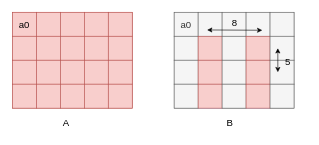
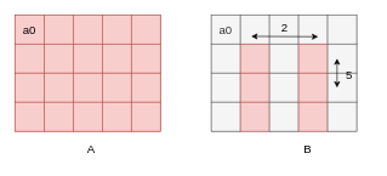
  <mxCell id="0" />
  <mxCell id="1" parent="0" />
  <mxCell id="2" value="" style="whiteSpace=wrap;html=1;aspect=fixed;fillColor=#f8cecc;strokeColor=#b85450;" parent="1" vertex="1"><mxGeometry x="20" y="20" width="40" height="40" as="geometry" /></mxCell>
  <mxCell id="3" value="" style="whiteSpace=wrap;html=1;aspect=fixed;fillColor=#f8cecc;strokeColor=#b85450;direction=south;" parent="1" vertex="1"><mxGeometry x="20" y="60" width="40" height="40" as="geometry" /></mxCell>
  <mxCell id="4" value="" style="whiteSpace=wrap;html=1;aspect=fixed;fillColor=#f8cecc;strokeColor=#b85450;" parent="1" vertex="1"><mxGeometry x="60" y="20" width="40" height="40" as="geometry" /></mxCell>
  <mxCell id="5" value="" style="whiteSpace=wrap;html=1;aspect=fixed;fillColor=#f8cecc;strokeColor=#b85450;direction=south;" parent="1" vertex="1"><mxGeometry x="60" y="60" width="40" height="40" as="geometry" /></mxCell>
  <mxCell id="6" value="" style="whiteSpace=wrap;html=1;aspect=fixed;fillColor=#f8cecc;strokeColor=#b85450;" parent="1" vertex="1"><mxGeometry x="100" y="20" width="40" height="40" as="geometry" /></mxCell>
  <mxCell id="7" value="" style="whiteSpace=wrap;html=1;aspect=fixed;fillColor=#f8cecc;strokeColor=#b85450;direction=south;" parent="1" vertex="1"><mxGeometry x="100" y="60" width="40" height="40" as="geometry" /></mxCell>
  <mxCell id="8" value="" style="whiteSpace=wrap;html=1;aspect=fixed;fillColor=#f8cecc;strokeColor=#b85450;" parent="1" vertex="1"><mxGeometry x="140" y="20" width="40" height="40" as="geometry" /></mxCell>
  <mxCell id="9" value="" style="whiteSpace=wrap;html=1;aspect=fixed;fillColor=#f8cecc;strokeColor=#b85450;direction=south;" parent="1" vertex="1"><mxGeometry x="140" y="60" width="40" height="40" as="geometry" /></mxCell>
  <mxCell id="10" value="" style="whiteSpace=wrap;html=1;aspect=fixed;fillColor=#f8cecc;strokeColor=#b85450;" parent="1" vertex="1"><mxGeometry x="20" y="100" width="40" height="40" as="geometry" /></mxCell>
  <mxCell id="11" value="" style="whiteSpace=wrap;html=1;aspect=fixed;fillColor=#f8cecc;strokeColor=#b85450;direction=south;" parent="1" vertex="1"><mxGeometry x="20" y="140" width="40" height="40" as="geometry" /></mxCell>
  <mxCell id="12" value="" style="whiteSpace=wrap;html=1;aspect=fixed;fillColor=#f8cecc;strokeColor=#b85450;" parent="1" vertex="1"><mxGeometry x="60" y="100" width="40" height="40" as="geometry" /></mxCell>
  <mxCell id="13" value="" style="whiteSpace=wrap;html=1;aspect=fixed;fillColor=#f8cecc;strokeColor=#b85450;direction=south;" parent="1" vertex="1"><mxGeometry x="60" y="140" width="40" height="40" as="geometry" /></mxCell>
  <mxCell id="14" value="" style="whiteSpace=wrap;html=1;aspect=fixed;fillColor=#f8cecc;strokeColor=#b85450;" parent="1" vertex="1"><mxGeometry x="100" y="100" width="40" height="40" as="geometry" /></mxCell>
  <mxCell id="15" value="" style="whiteSpace=wrap;html=1;aspect=fixed;fillColor=#f8cecc;strokeColor=#b85450;direction=south;" parent="1" vertex="1"><mxGeometry x="100" y="140" width="40" height="40" as="geometry" /></mxCell>
  <mxCell id="16" value="" style="whiteSpace=wrap;html=1;aspect=fixed;fillColor=#f8cecc;strokeColor=#b85450;" parent="1" vertex="1"><mxGeometry x="140" y="100" width="40" height="40" as="geometry" /></mxCell>
  <mxCell id="17" value="" style="whiteSpace=wrap;html=1;aspect=fixed;fillColor=#f8cecc;strokeColor=#b85450;direction=south;" parent="1" vertex="1"><mxGeometry x="140" y="140" width="40" height="40" as="geometry" /></mxCell>
  <mxCell id="18" value="" style="whiteSpace=wrap;html=1;aspect=fixed;fillColor=#f8cecc;strokeColor=#b85450;" parent="1" vertex="1"><mxGeometry x="180" y="20" width="40" height="40" as="geometry" /></mxCell>
  <mxCell id="19" value="" style="whiteSpace=wrap;html=1;aspect=fixed;fillColor=#f8cecc;strokeColor=#b85450;direction=south;" parent="1" vertex="1"><mxGeometry x="180" y="60" width="40" height="40" as="geometry" /></mxCell>
  <mxCell id="20" value="" style="whiteSpace=wrap;html=1;aspect=fixed;fillColor=#f8cecc;strokeColor=#b85450;" parent="1" vertex="1"><mxGeometry x="180" y="100" width="40" height="40" as="geometry" /></mxCell>
  <mxCell id="21" value="" style="whiteSpace=wrap;html=1;aspect=fixed;fillColor=#f8cecc;strokeColor=#b85450;direction=south;" parent="1" vertex="1"><mxGeometry x="180" y="140" width="40" height="40" as="geometry" /></mxCell>
  <mxCell id="22" value="&lt;font style=&quot;font-size: 16px;&quot;&gt;a0&lt;/font&gt;" style="whiteSpace=wrap;html=1;aspect=fixed;fillColor=#f8cecc;strokeColor=#b85450;" parent="1" vertex="1"><mxGeometry x="20" y="20" width="40" height="40" as="geometry" /></mxCell>
  <mxCell id="23" value="" style="whiteSpace=wrap;html=1;aspect=fixed;fillColor=#f8cecc;strokeColor=#b85450;direction=south;" parent="1" vertex="1"><mxGeometry x="20" y="60" width="40" height="40" as="geometry" /></mxCell>
  <mxCell id="24" value="" style="whiteSpace=wrap;html=1;aspect=fixed;fillColor=#f8cecc;strokeColor=#b85450;" parent="1" vertex="1"><mxGeometry x="60" y="20" width="40" height="40" as="geometry" /></mxCell>
  <mxCell id="25" value="" style="whiteSpace=wrap;html=1;aspect=fixed;fillColor=#f8cecc;strokeColor=#b85450;direction=south;" parent="1" vertex="1"><mxGeometry x="60" y="60" width="40" height="40" as="geometry" /></mxCell>
  <mxCell id="26" value="" style="whiteSpace=wrap;html=1;aspect=fixed;fillColor=#f8cecc;strokeColor=#b85450;" parent="1" vertex="1"><mxGeometry x="100" y="20" width="40" height="40" as="geometry" /></mxCell>
  <mxCell id="27" value="" style="whiteSpace=wrap;html=1;aspect=fixed;fillColor=#f8cecc;strokeColor=#b85450;direction=south;" parent="1" vertex="1"><mxGeometry x="100" y="60" width="40" height="40" as="geometry" /></mxCell>
  <mxCell id="28" value="" style="whiteSpace=wrap;html=1;aspect=fixed;fillColor=#f8cecc;strokeColor=#b85450;" parent="1" vertex="1"><mxGeometry x="140" y="20" width="40" height="40" as="geometry" /></mxCell>
  <mxCell id="29" value="" style="whiteSpace=wrap;html=1;aspect=fixed;fillColor=#f8cecc;strokeColor=#b85450;direction=south;" parent="1" vertex="1"><mxGeometry x="140" y="60" width="40" height="40" as="geometry" /></mxCell>
  <mxCell id="30" value="" style="whiteSpace=wrap;html=1;aspect=fixed;fillColor=#f8cecc;strokeColor=#b85450;" parent="1" vertex="1"><mxGeometry x="20" y="100" width="40" height="40" as="geometry" /></mxCell>
  <mxCell id="31" value="" style="whiteSpace=wrap;html=1;aspect=fixed;fillColor=#f8cecc;strokeColor=#b85450;direction=south;" parent="1" vertex="1"><mxGeometry x="20" y="140" width="40" height="40" as="geometry" /></mxCell>
  <mxCell id="32" value="" style="whiteSpace=wrap;html=1;aspect=fixed;fillColor=#f8cecc;strokeColor=#b85450;" parent="1" vertex="1"><mxGeometry x="60" y="100" width="40" height="40" as="geometry" /></mxCell>
  <mxCell id="33" value="" style="whiteSpace=wrap;html=1;aspect=fixed;fillColor=#f8cecc;strokeColor=#b85450;direction=south;" parent="1" vertex="1"><mxGeometry x="60" y="140" width="40" height="40" as="geometry" /></mxCell>
  <mxCell id="34" value="" style="whiteSpace=wrap;html=1;aspect=fixed;fillColor=#f8cecc;strokeColor=#b85450;" parent="1" vertex="1"><mxGeometry x="100" y="100" width="40" height="40" as="geometry" /></mxCell>
  <mxCell id="35" value="" style="whiteSpace=wrap;html=1;aspect=fixed;fillColor=#f8cecc;strokeColor=#b85450;direction=south;" parent="1" vertex="1"><mxGeometry x="100" y="140" width="40" height="40" as="geometry" /></mxCell>
  <mxCell id="36" value="" style="whiteSpace=wrap;html=1;aspect=fixed;fillColor=#f8cecc;strokeColor=#b85450;" parent="1" vertex="1"><mxGeometry x="140" y="100" width="40" height="40" as="geometry" /></mxCell>
  <mxCell id="37" value="" style="whiteSpace=wrap;html=1;aspect=fixed;fillColor=#f8cecc;strokeColor=#b85450;direction=south;" parent="1" vertex="1"><mxGeometry x="140" y="140" width="40" height="40" as="geometry" /></mxCell>
  <mxCell id="38" value="" style="whiteSpace=wrap;html=1;aspect=fixed;fillColor=#f8cecc;strokeColor=#b85450;" parent="1" vertex="1"><mxGeometry x="180" y="20" width="40" height="40" as="geometry" /></mxCell>
  <mxCell id="39" value="" style="whiteSpace=wrap;html=1;aspect=fixed;fillColor=#f8cecc;strokeColor=#b85450;direction=south;" parent="1" vertex="1"><mxGeometry x="180" y="60" width="40" height="40" as="geometry" /></mxCell>
  <mxCell id="40" value="" style="whiteSpace=wrap;html=1;aspect=fixed;fillColor=#f8cecc;strokeColor=#b85450;" parent="1" vertex="1"><mxGeometry x="180" y="100" width="40" height="40" as="geometry" /></mxCell>
  <mxCell id="41" value="" style="whiteSpace=wrap;html=1;aspect=fixed;fillColor=#f8cecc;strokeColor=#b85450;direction=south;" parent="1" vertex="1"><mxGeometry x="180" y="140" width="40" height="40" as="geometry" /></mxCell>
  <mxCell id="42" value="" style="whiteSpace=wrap;html=1;aspect=fixed;fillColor=#f5f5f5;strokeColor=#666666;fontColor=#333333;" parent="1" vertex="1"><mxGeometry x="290" y="20" width="40" height="40" as="geometry" /></mxCell>
  <mxCell id="43" value="" style="whiteSpace=wrap;html=1;aspect=fixed;fillColor=#f5f5f5;strokeColor=#666666;direction=south;fontColor=#333333;" parent="1" vertex="1"><mxGeometry x="290" y="60" width="40" height="40" as="geometry" /></mxCell>
  <mxCell id="44" value="" style="whiteSpace=wrap;html=1;aspect=fixed;fillColor=#f5f5f5;strokeColor=#666666;fontColor=#333333;" parent="1" vertex="1"><mxGeometry x="330" y="20" width="40" height="40" as="geometry" /></mxCell>
  <mxCell id="45" value="" style="whiteSpace=wrap;html=1;aspect=fixed;fillColor=#dae8fc;strokeColor=#6c8ebf;direction=south;" parent="1" vertex="1"><mxGeometry x="330" y="60" width="40" height="40" as="geometry" /></mxCell>
  <mxCell id="46" value="" style="whiteSpace=wrap;html=1;aspect=fixed;fillColor=#f5f5f5;strokeColor=#666666;fontColor=#333333;" parent="1" vertex="1"><mxGeometry x="370" y="20" width="40" height="40" as="geometry" /></mxCell>
  <mxCell id="47" value="" style="whiteSpace=wrap;html=1;aspect=fixed;fillColor=#f5f5f5;strokeColor=#666666;direction=south;fontColor=#333333;" parent="1" vertex="1"><mxGeometry x="370" y="60" width="40" height="40" as="geometry" /></mxCell>
  <mxCell id="48" value="" style="whiteSpace=wrap;html=1;aspect=fixed;fillColor=#f5f5f5;strokeColor=#666666;fontColor=#333333;" parent="1" vertex="1"><mxGeometry x="410" y="20" width="40" height="40" as="geometry" /></mxCell>
  <mxCell id="49" value="" style="whiteSpace=wrap;html=1;aspect=fixed;fillColor=#dae8fc;strokeColor=#6c8ebf;direction=south;" parent="1" vertex="1"><mxGeometry x="410" y="60" width="40" height="40" as="geometry" /></mxCell>
  <mxCell id="50" value="" style="whiteSpace=wrap;html=1;aspect=fixed;fillColor=#f5f5f5;strokeColor=#666666;fontColor=#333333;" parent="1" vertex="1"><mxGeometry x="290" y="100" width="40" height="40" as="geometry" /></mxCell>
  <mxCell id="51" value="" style="whiteSpace=wrap;html=1;aspect=fixed;fillColor=#f5f5f5;strokeColor=#666666;direction=south;fontColor=#333333;" parent="1" vertex="1"><mxGeometry x="290" y="140" width="40" height="40" as="geometry" /></mxCell>
  <mxCell id="52" value="" style="whiteSpace=wrap;html=1;aspect=fixed;fillColor=#dae8fc;strokeColor=#6c8ebf;" parent="1" vertex="1"><mxGeometry x="330" y="100" width="40" height="40" as="geometry" /></mxCell>
  <mxCell id="53" value="" style="whiteSpace=wrap;html=1;aspect=fixed;fillColor=#dae8fc;strokeColor=#6c8ebf;direction=south;" parent="1" vertex="1"><mxGeometry x="330" y="140" width="40" height="40" as="geometry" /></mxCell>
  <mxCell id="54" value="" style="whiteSpace=wrap;html=1;aspect=fixed;fillColor=#f5f5f5;strokeColor=#666666;fontColor=#333333;" parent="1" vertex="1"><mxGeometry x="370" y="100" width="40" height="40" as="geometry" /></mxCell>
  <mxCell id="55" value="" style="whiteSpace=wrap;html=1;aspect=fixed;fillColor=#f5f5f5;strokeColor=#666666;direction=south;fontColor=#333333;" parent="1" vertex="1"><mxGeometry x="370" y="140" width="40" height="40" as="geometry" /></mxCell>
  <mxCell id="56" value="" style="whiteSpace=wrap;html=1;aspect=fixed;fillColor=#dae8fc;strokeColor=#6c8ebf;" parent="1" vertex="1"><mxGeometry x="410" y="100" width="40" height="40" as="geometry" /></mxCell>
  <mxCell id="57" value="" style="whiteSpace=wrap;html=1;aspect=fixed;fillColor=#dae8fc;strokeColor=#6c8ebf;direction=south;" parent="1" vertex="1"><mxGeometry x="410" y="140" width="40" height="40" as="geometry" /></mxCell>
  <mxCell id="58" value="" style="whiteSpace=wrap;html=1;aspect=fixed;fillColor=#f5f5f5;strokeColor=#666666;fontColor=#333333;" parent="1" vertex="1"><mxGeometry x="450" y="20" width="40" height="40" as="geometry" /></mxCell>
  <mxCell id="59" value="" style="whiteSpace=wrap;html=1;aspect=fixed;fillColor=#f5f5f5;strokeColor=#666666;direction=south;fontColor=#333333;" parent="1" vertex="1"><mxGeometry x="450" y="60" width="40" height="40" as="geometry" /></mxCell>
  <mxCell id="60" value="" style="whiteSpace=wrap;html=1;aspect=fixed;fillColor=#f5f5f5;strokeColor=#666666;fontColor=#333333;" parent="1" vertex="1"><mxGeometry x="450" y="100" width="40" height="40" as="geometry" /></mxCell>
  <mxCell id="61" value="" style="whiteSpace=wrap;html=1;aspect=fixed;fillColor=#f5f5f5;strokeColor=#666666;direction=south;fontColor=#333333;" parent="1" vertex="1"><mxGeometry x="450" y="140" width="40" height="40" as="geometry" /></mxCell>
  <mxCell id="62" value="&lt;font style=&quot;font-size: 16px;&quot;&gt;a0&lt;/font&gt;" style="whiteSpace=wrap;html=1;aspect=fixed;fillColor=#f5f5f5;strokeColor=#666666;fontColor=#333333;" parent="1" vertex="1"><mxGeometry x="290" y="20" width="40" height="40" as="geometry" /></mxCell>
  <mxCell id="63" value="" style="whiteSpace=wrap;html=1;aspect=fixed;fillColor=#f5f5f5;strokeColor=#666666;direction=west;fontColor=#333333;" parent="1" vertex="1"><mxGeometry x="290" y="60" width="40" height="40" as="geometry" /></mxCell>
  <mxCell id="64" value="" style="whiteSpace=wrap;html=1;aspect=fixed;fillColor=#f5f5f5;strokeColor=#666666;fontColor=#333333;" parent="1" vertex="1"><mxGeometry x="330" y="20" width="40" height="40" as="geometry" /></mxCell>
  <mxCell id="65" value="" style="whiteSpace=wrap;html=1;aspect=fixed;fillColor=#f8cecc;strokeColor=#b85450;direction=south;" parent="1" vertex="1"><mxGeometry x="330" y="60" width="40" height="40" as="geometry" /></mxCell>
  <mxCell id="66" value="" style="whiteSpace=wrap;html=1;aspect=fixed;fillColor=#f5f5f5;strokeColor=#666666;fontColor=#333333;" parent="1" vertex="1"><mxGeometry x="370" y="20" width="40" height="40" as="geometry" /></mxCell>
  <mxCell id="67" value="" style="whiteSpace=wrap;html=1;aspect=fixed;fillColor=#f5f5f5;strokeColor=#666666;direction=south;fontColor=#333333;" parent="1" vertex="1"><mxGeometry x="370" y="60" width="40" height="40" as="geometry" /></mxCell>
  <mxCell id="68" value="" style="whiteSpace=wrap;html=1;aspect=fixed;fillColor=#f5f5f5;strokeColor=#666666;fontColor=#333333;" parent="1" vertex="1"><mxGeometry x="410" y="20" width="40" height="40" as="geometry" /></mxCell>
  <mxCell id="69" value="" style="whiteSpace=wrap;html=1;aspect=fixed;fillColor=#f8cecc;strokeColor=#b85450;direction=south;" parent="1" vertex="1"><mxGeometry x="410" y="60" width="40" height="40" as="geometry" /></mxCell>
  <mxCell id="70" value="" style="whiteSpace=wrap;html=1;aspect=fixed;fillColor=#f5f5f5;strokeColor=#666666;fontColor=#333333;" parent="1" vertex="1"><mxGeometry x="290" y="100" width="40" height="40" as="geometry" /></mxCell>
  <mxCell id="71" value="" style="whiteSpace=wrap;html=1;aspect=fixed;fillColor=#f5f5f5;strokeColor=#666666;direction=south;fontColor=#333333;" parent="1" vertex="1"><mxGeometry x="290" y="140" width="40" height="40" as="geometry" /></mxCell>
  <mxCell id="72" value="" style="whiteSpace=wrap;html=1;aspect=fixed;fillColor=#f8cecc;strokeColor=#b85450;" parent="1" vertex="1"><mxGeometry x="330" y="100" width="40" height="40" as="geometry" /></mxCell>
  <mxCell id="73" value="" style="whiteSpace=wrap;html=1;aspect=fixed;fillColor=#f8cecc;strokeColor=#b85450;direction=south;" parent="1" vertex="1"><mxGeometry x="330" y="140" width="40" height="40" as="geometry" /></mxCell>
  <mxCell id="74" value="" style="whiteSpace=wrap;html=1;aspect=fixed;fillColor=#f5f5f5;strokeColor=#666666;fontColor=#333333;" parent="1" vertex="1"><mxGeometry x="370" y="100" width="40" height="40" as="geometry" /></mxCell>
  <mxCell id="75" value="" style="whiteSpace=wrap;html=1;aspect=fixed;fillColor=#f5f5f5;strokeColor=#666666;direction=south;fontColor=#333333;" parent="1" vertex="1"><mxGeometry x="370" y="140" width="40" height="40" as="geometry" /></mxCell>
  <mxCell id="76" value="" style="whiteSpace=wrap;html=1;aspect=fixed;fillColor=#f8cecc;strokeColor=#b85450;" parent="1" vertex="1"><mxGeometry x="410" y="100" width="40" height="40" as="geometry" /></mxCell>
  <mxCell id="77" value="" style="whiteSpace=wrap;html=1;aspect=fixed;fillColor=#f8cecc;strokeColor=#b85450;direction=south;" parent="1" vertex="1"><mxGeometry x="410" y="140" width="40" height="40" as="geometry" /></mxCell>
  <mxCell id="78" value="" style="whiteSpace=wrap;html=1;aspect=fixed;fillColor=#f5f5f5;strokeColor=#666666;fontColor=#333333;" parent="1" vertex="1"><mxGeometry x="450" y="20" width="40" height="40" as="geometry" /></mxCell>
  <mxCell id="79" value="" style="whiteSpace=wrap;html=1;aspect=fixed;fillColor=#f5f5f5;strokeColor=#666666;direction=south;fontColor=#333333;" parent="1" vertex="1"><mxGeometry x="450" y="60" width="40" height="40" as="geometry" /></mxCell>
  <mxCell id="80" value="" style="whiteSpace=wrap;html=1;aspect=fixed;fillColor=#f5f5f5;strokeColor=#666666;fontColor=#333333;" parent="1" vertex="1"><mxGeometry x="450" y="100" width="40" height="40" as="geometry" /></mxCell>
  <mxCell id="81" value="" style="whiteSpace=wrap;html=1;aspect=fixed;fillColor=#f5f5f5;strokeColor=#666666;direction=south;fontColor=#333333;" parent="1" vertex="1"><mxGeometry x="450" y="140" width="40" height="40" as="geometry" /></mxCell>
- <mxCell id="82" value="&lt;font style=&quot;font-size: 16px;&quot;&gt;A&lt;/font&gt;" style="text;html=1;strokeColor=none;fillColor=none;align=center;verticalAlign=middle;whiteSpace=wrap;rounded=0;" parent="1" vertex="1"><mxGeometry x="80" y="190" width="60" height="30" as="geometry" /></mxCell>
+ <mxCell id="82" value="&lt;font style=&quot;font-size: 16px;&quot;&gt;A&lt;/font&gt;" style="text;html=1;strokeColor=none;fillColor=none;align=center;verticalAlign=middle;whiteSpace=wrap;rounded=0;" parent="1" vertex="1"><mxGeometry x="95" y="190" width="60" height="30" as="geometry" /></mxCell>
  <mxCell id="83" value="" style="endArrow=classic;startArrow=classic;html=1;rounded=0;fontSize=16;entryX=0.75;entryY=0.75;entryDx=0;entryDy=0;entryPerimeter=0;" parent="1" edge="1"><mxGeometry width="50" height="50" relative="1" as="geometry"><mxPoint x="345" y="49.5" as="sourcePoint" /><mxPoint x="437" y="50" as="targetPoint" /></mxGeometry></mxCell>
- <mxCell id="84" value="&lt;font style=&quot;font-size: 16px;&quot;&gt;8&lt;/font&gt;" style="text;html=1;strokeColor=none;fillColor=none;align=center;verticalAlign=middle;whiteSpace=wrap;rounded=0;" parent="1" vertex="1"><mxGeometry x="361" y="32" width="60" height="10" as="geometry" /></mxCell>
+ <mxCell id="84" value="&lt;font style=&quot;font-size: 16px;&quot;&gt;2&lt;/font&gt;" style="text;html=1;strokeColor=none;fillColor=none;align=center;verticalAlign=middle;whiteSpace=wrap;rounded=0;" parent="1" vertex="1"><mxGeometry x="361" y="32" width="60" height="10" as="geometry" /></mxCell>
  <mxCell id="85" value="&lt;font style=&quot;font-size: 16px;&quot;&gt;5&lt;/font&gt;" style="text;html=1;strokeColor=none;fillColor=none;align=center;verticalAlign=middle;whiteSpace=wrap;rounded=0;" parent="1" vertex="1"><mxGeometry x="450" y="88" width="60" height="30" as="geometry" /></mxCell>
  <mxCell id="86" value="" style="endArrow=classic;startArrow=classic;html=1;rounded=0;fontSize=16;" parent="1" edge="1"><mxGeometry width="50" height="50" relative="1" as="geometry"><mxPoint x="463" y="120" as="sourcePoint" /><mxPoint x="463" y="80" as="targetPoint" /></mxGeometry></mxCell>
- <mxCell id="87" value="&lt;font style=&quot;font-size: 16px;&quot;&gt;B&lt;/font&gt;" style="text;html=1;strokeColor=none;fillColor=none;align=center;verticalAlign=middle;whiteSpace=wrap;rounded=0;" vertex="1" parent="1"><mxGeometry x="353" y="190" width="60" height="30" as="geometry" /></mxCell>
+ <mxCell id="87" value="&lt;font style=&quot;font-size: 16px;&quot;&gt;B&lt;/font&gt;" style="text;html=1;strokeColor=none;fillColor=none;align=center;verticalAlign=middle;whiteSpace=wrap;rounded=0;" vertex="1" parent="1"><mxGeometry x="393" y="190" width="60" height="30" as="geometry" /></mxCell>
